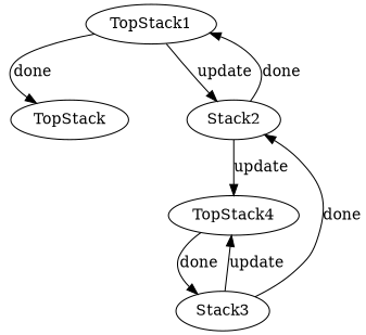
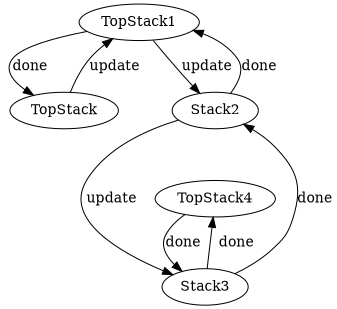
  digraph {
    nodesep=0.5
    n1 [label=TopStack1]
    TopStack
    Stack2
    Stack3
    n5 [label=TopStack4]
    n1 -> TopStack [label=done]
    n1 -> Stack2 [label=update]
+   TopStack -> n1 [label=update]
    Stack2 -> n1 [label=done]
-   Stack2 -> n5 [label=update]
+   Stack2 -> Stack3 [label=update]
    Stack3 -> Stack2 [label=done]
-   Stack3 -> n5 [label=update]
+   Stack3 -> n5 [label=done]
    n5 -> Stack3 [label=done]
  }
